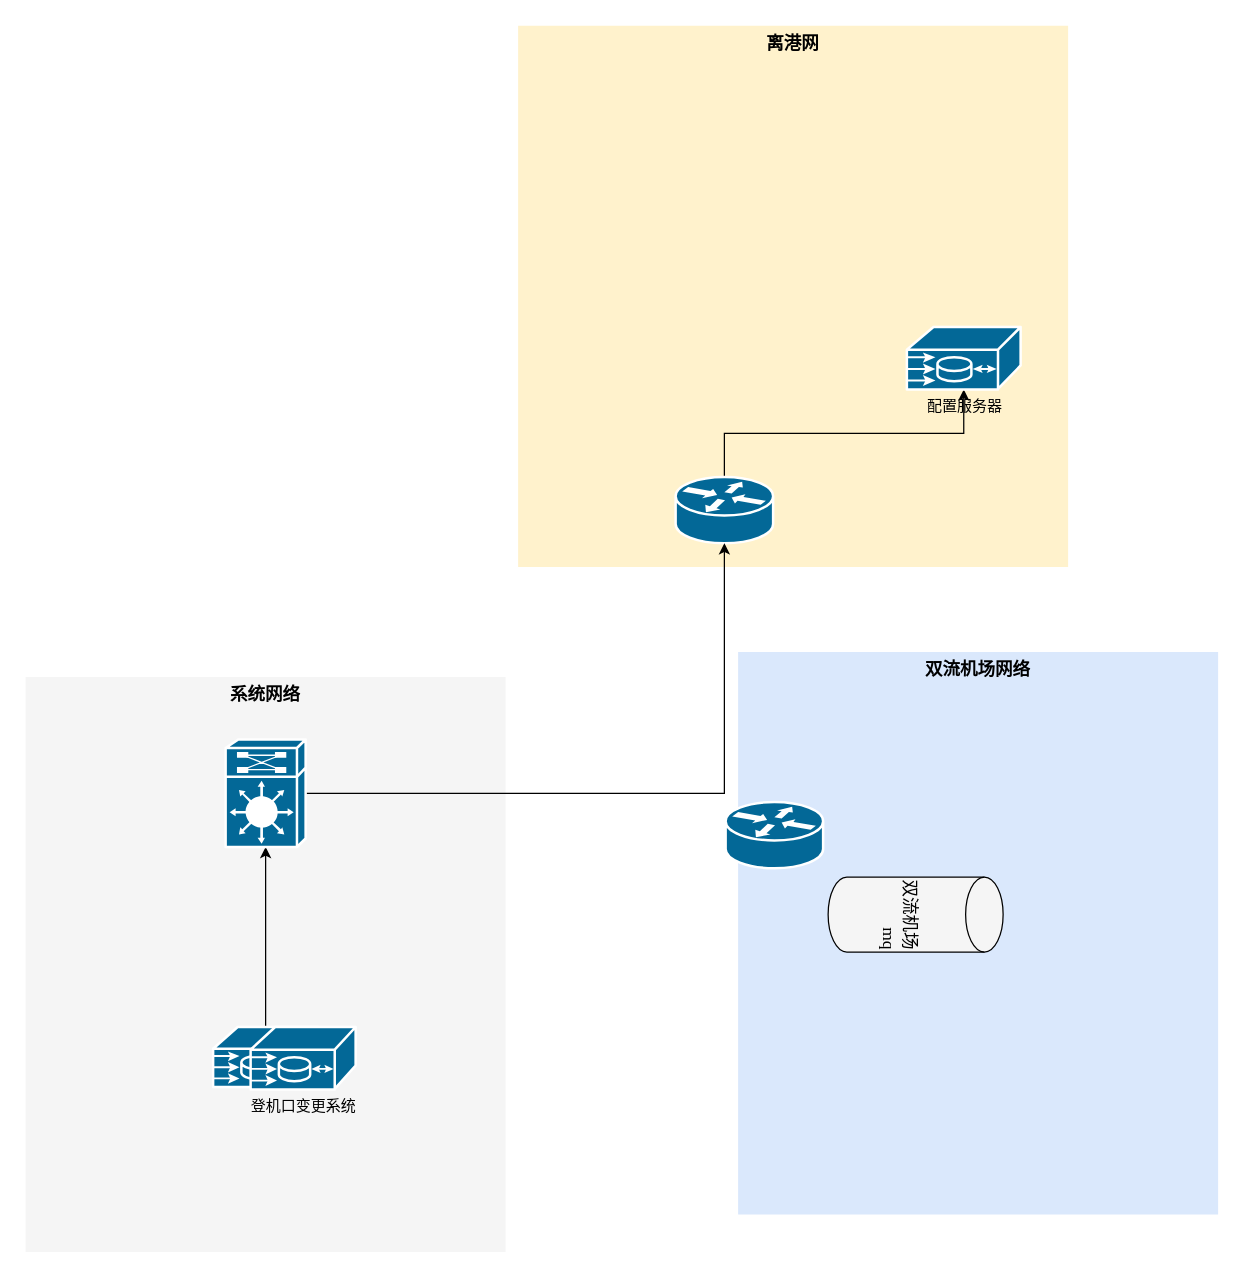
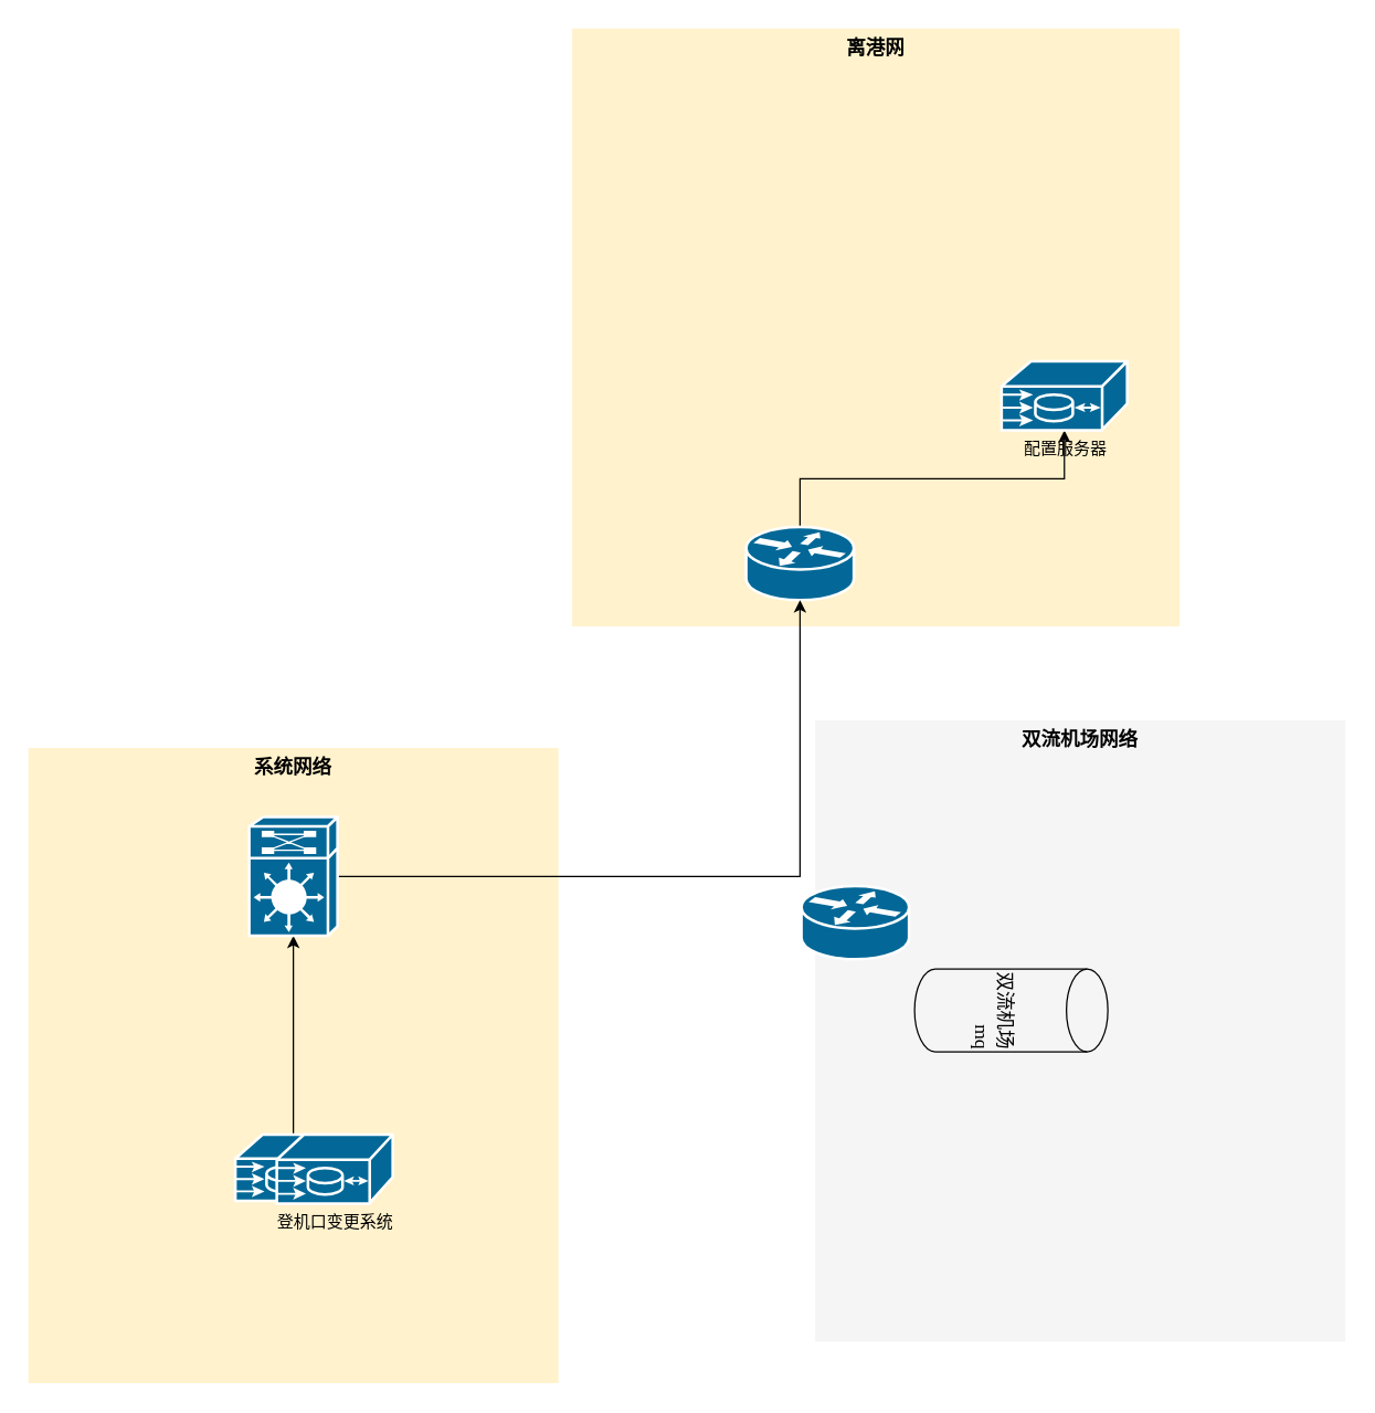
  <mxCell id="0" />
  <mxCell id="1" parent="0" />
  <mxCell id="2" value="离港网" style="whiteSpace=wrap;html=1;rounded=0;shadow=0;comic=0;strokeWidth=1;fontFamily=Verdana;fontSize=14;fillColor=#fff2cc;strokeColor=none;verticalAlign=top;fontStyle=1;" parent="1" vertex="1"><mxGeometry x="414" y="20" width="440" height="433" as="geometry" /></mxCell>
- <mxCell id="3" value="系统网络" style="whiteSpace=wrap;html=1;rounded=0;shadow=0;comic=0;strokeWidth=1;fontFamily=Verdana;fontSize=14;fillColor=#f5f5f5;strokeColor=none;fontStyle=1;verticalAlign=top;" parent="1" vertex="1"><mxGeometry x="20" y="541" width="384" height="460" as="geometry" /></mxCell>
+ <mxCell id="3" value="系统网络" style="whiteSpace=wrap;html=1;rounded=0;shadow=0;comic=0;strokeWidth=1;fontFamily=Verdana;fontSize=14;fillColor=#fff2cc;strokeColor=none;fontStyle=1;verticalAlign=top;" parent="1" vertex="1"><mxGeometry x="20" y="541" width="384" height="460" as="geometry" /></mxCell>
  <mxCell id="4" style="edgeStyle=orthogonalEdgeStyle;rounded=0;orthogonalLoop=1;jettySize=auto;html=1;exitX=0.5;exitY=0;exitDx=0;exitDy=0;exitPerimeter=0;fontFamily=Verdana;fontSize=14;fontColor=default;entryX=0.5;entryY=1;entryDx=0;entryDy=0;entryPerimeter=0;" edge="1" parent="1" source="5" target="11"><mxGeometry relative="1" as="geometry"><mxPoint x="579" y="434" as="targetPoint" /><Array as="points"><mxPoint x="212" y="771" /><mxPoint x="212" y="771" /></Array></mxGeometry></mxCell>
  <mxCell id="5" value="" style="shape=mxgraph.cisco.misc.me1100;html=1;dashed=0;fillColor=#036897;strokeColor=#ffffff;strokeWidth=2;verticalLabelPosition=bottom;verticalAlign=top;rounded=0;shadow=0;comic=0;fontFamily=Verdana;fontSize=12;" parent="1" vertex="1"><mxGeometry x="170" y="821" width="84" height="48" as="geometry" /></mxCell>
  <mxCell id="6" style="edgeStyle=orthogonalEdgeStyle;rounded=0;orthogonalLoop=1;jettySize=auto;html=1;exitX=0.5;exitY=0;exitDx=0;exitDy=0;exitPerimeter=0;entryX=0.5;entryY=1;entryDx=0;entryDy=0;entryPerimeter=0;fontFamily=Verdana;fontSize=14;fontColor=default;" edge="1" parent="1" source="7" target="8"><mxGeometry relative="1" as="geometry" /></mxCell>
  <mxCell id="7" value="" style="shape=mxgraph.cisco.routers.router;html=1;dashed=0;fillColor=#036897;strokeColor=#ffffff;strokeWidth=2;verticalLabelPosition=bottom;verticalAlign=top;rounded=0;shadow=0;comic=0;fontFamily=Verdana;fontSize=12;" parent="1" vertex="1"><mxGeometry x="540" y="381" width="78" height="53" as="geometry" /></mxCell>
  <mxCell id="8" value="配置服务器" style="shape=mxgraph.cisco.misc.me1100;html=1;dashed=0;fillColor=#036897;strokeColor=#ffffff;strokeWidth=2;verticalLabelPosition=bottom;verticalAlign=top;rounded=0;shadow=0;comic=0;fontFamily=Verdana;fontSize=12;" vertex="1" parent="1"><mxGeometry x="725" y="261" width="91" height="50" as="geometry" /></mxCell>
  <mxCell id="9" value="登机口变更系统&lt;br&gt;" style="shape=mxgraph.cisco.misc.me1100;html=1;dashed=0;fillColor=#036897;strokeColor=#ffffff;strokeWidth=2;verticalLabelPosition=bottom;verticalAlign=top;rounded=0;shadow=0;comic=0;fontFamily=Verdana;fontSize=12;" vertex="1" parent="1"><mxGeometry x="200" y="821" width="84" height="50" as="geometry" /></mxCell>
  <mxCell id="10" style="edgeStyle=orthogonalEdgeStyle;rounded=0;orthogonalLoop=1;jettySize=auto;html=1;entryX=0.5;entryY=1;entryDx=0;entryDy=0;entryPerimeter=0;fontFamily=Verdana;fontSize=14;fontColor=default;exitX=1;exitY=0.5;exitDx=0;exitDy=0;exitPerimeter=0;" edge="1" parent="1" source="11" target="7"><mxGeometry relative="1" as="geometry"><mxPoint x="212" y="591" as="sourcePoint" /></mxGeometry></mxCell>
  <mxCell id="11" value="" style="shape=mxgraph.cisco.misc.route_switch_processor;html=1;dashed=0;fillColor=#036897;strokeColor=#ffffff;strokeWidth=2;verticalLabelPosition=bottom;verticalAlign=top;rounded=0;shadow=0;comic=0;fontFamily=Verdana;fontSize=12;" vertex="1" parent="1"><mxGeometry x="180" y="591" width="64" height="86" as="geometry" /></mxCell>
- <mxCell id="12" value="双流机场网络" style="whiteSpace=wrap;html=1;rounded=0;shadow=0;comic=0;strokeWidth=1;fontFamily=Verdana;fontSize=14;fillColor=#dae8fc;strokeColor=none;fontStyle=1;verticalAlign=top;" vertex="1" parent="1"><mxGeometry x="590" y="521" width="384" height="450" as="geometry" /></mxCell>
+ <mxCell id="12" value="双流机场网络" style="whiteSpace=wrap;html=1;rounded=0;shadow=0;comic=0;strokeWidth=1;fontFamily=Verdana;fontSize=14;fillColor=#f5f5f5;strokeColor=none;fontStyle=1;verticalAlign=top;" vertex="1" parent="1"><mxGeometry x="590" y="521" width="384" height="450" as="geometry" /></mxCell>
  <mxCell id="13" value="双流机场mq" style="shape=cylinder3;whiteSpace=wrap;html=1;boundedLbl=1;backgroundOutline=1;size=15;rounded=0;shadow=0;comic=0;strokeWidth=1;fontFamily=Verdana;fontSize=14;fontColor=default;fillColor=#f5f5f5;rotation=90;align=right;" vertex="1" parent="1"><mxGeometry x="702" y="661" width="60" height="140" as="geometry" /></mxCell>
  <mxCell id="14" value="" style="shape=mxgraph.cisco.routers.router;html=1;dashed=0;fillColor=#036897;strokeColor=#ffffff;strokeWidth=2;verticalLabelPosition=bottom;verticalAlign=top;rounded=0;shadow=0;comic=0;fontFamily=Verdana;fontSize=12;" vertex="1" parent="1"><mxGeometry x="580" y="641" width="78" height="53" as="geometry" /></mxCell>
